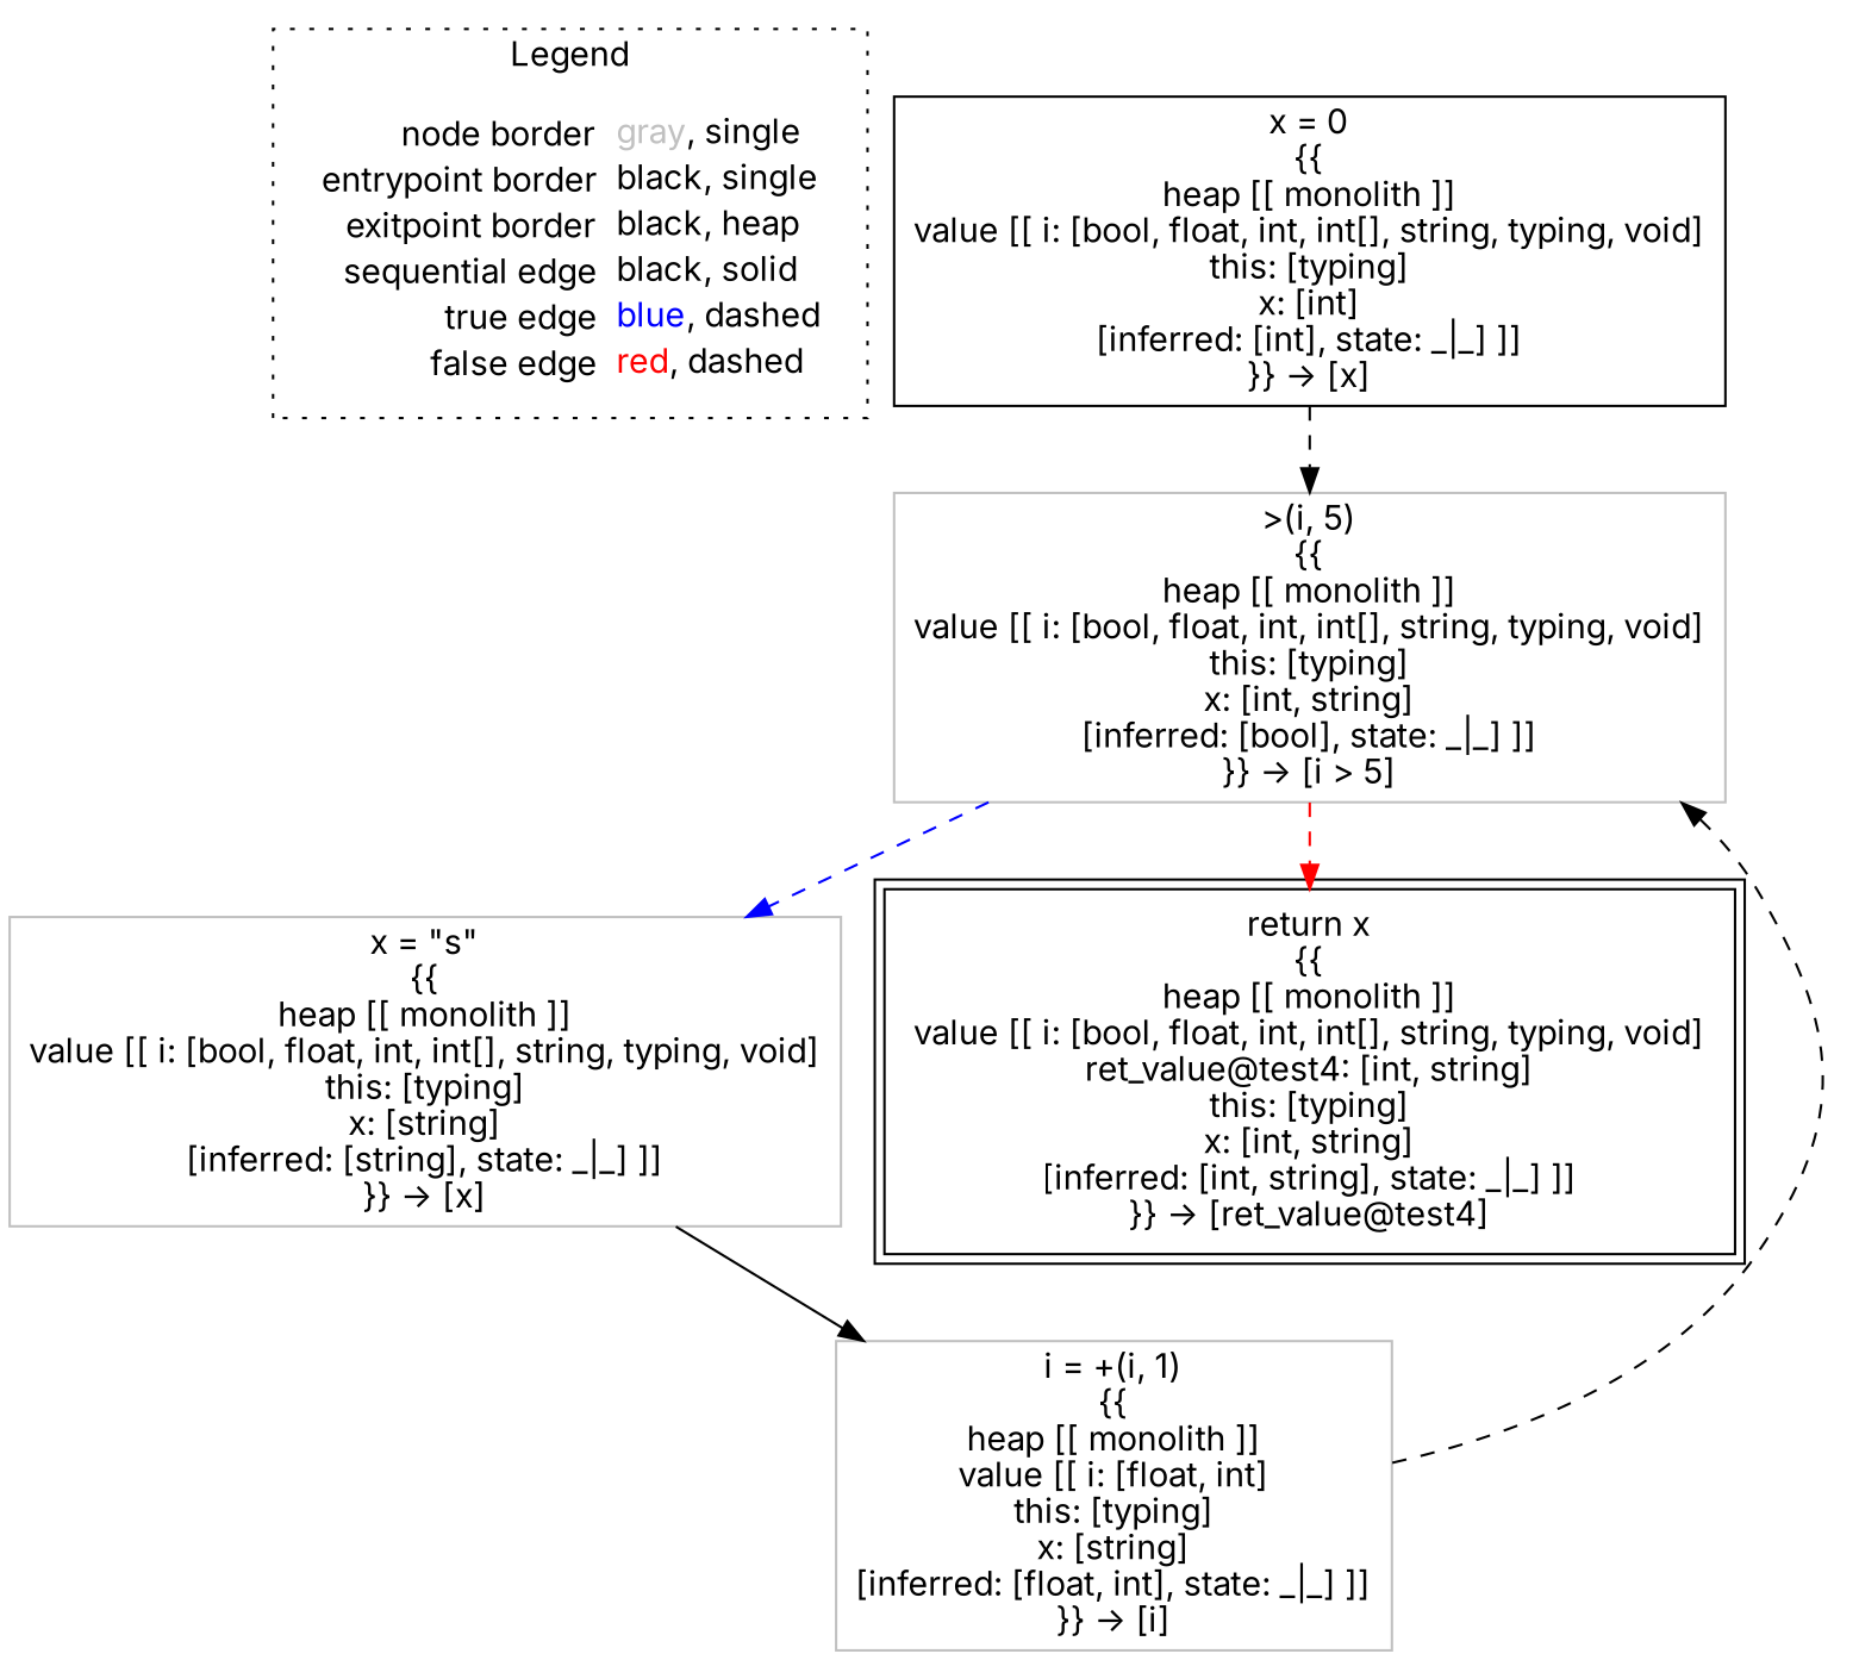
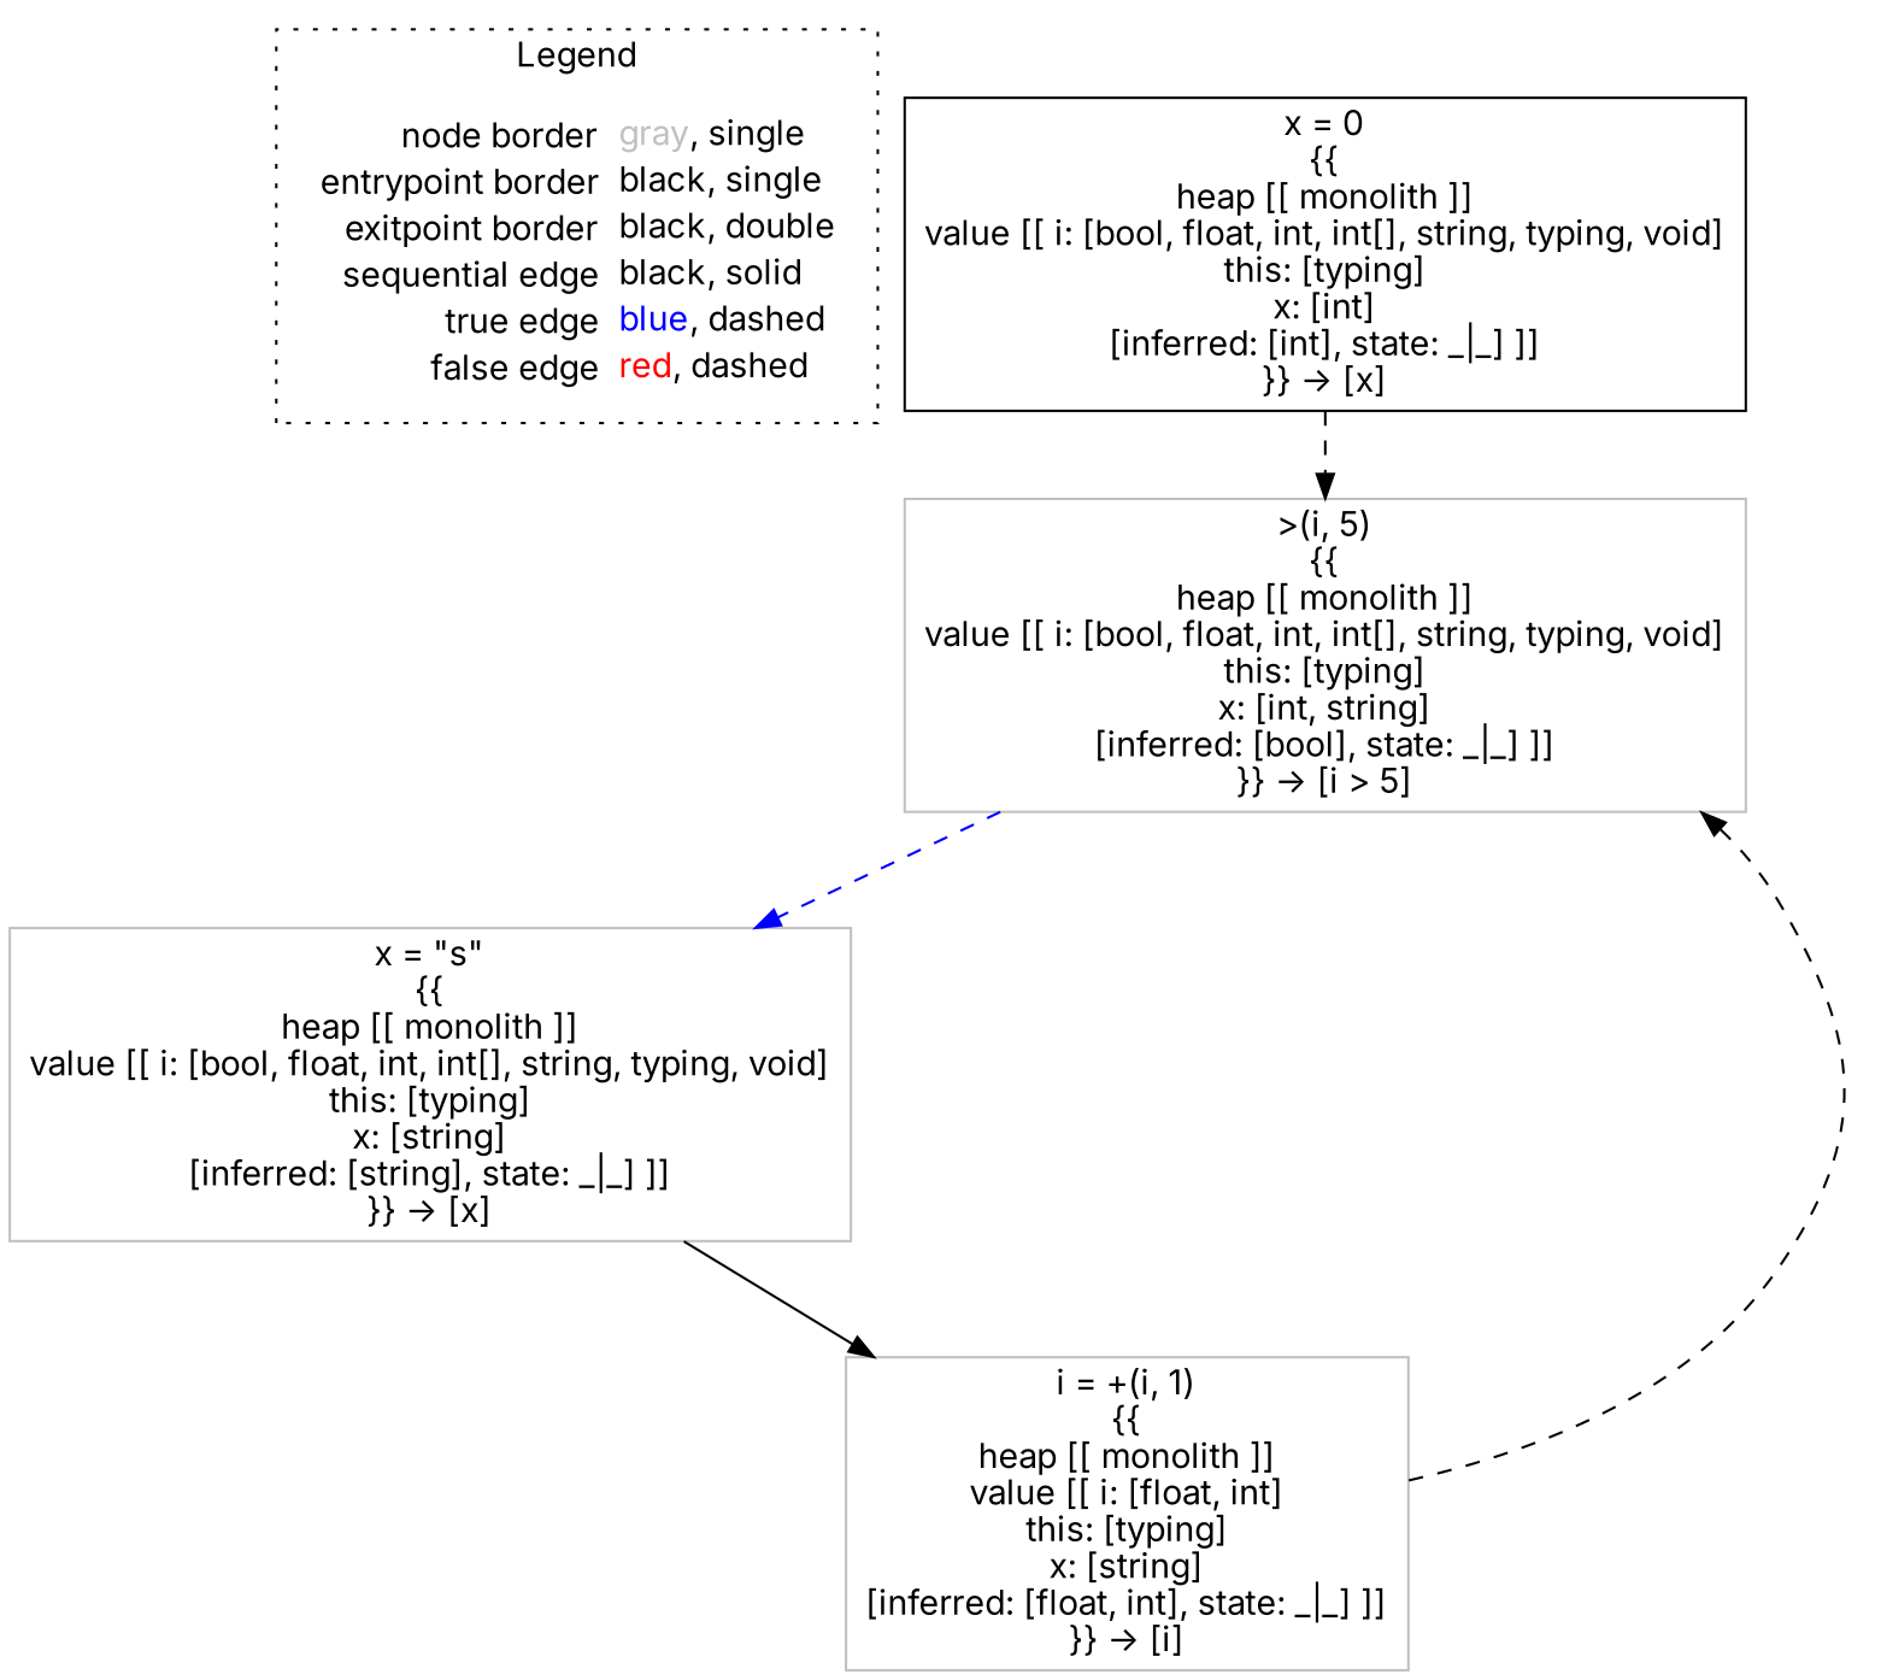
  digraph {
    fontname=Inter
    node [fontname=Inter shape=rect color=gray]
    edge [color=black fontname=Inter style=dashed]
-   n1 [label=<<table border="0" cellpadding="2" cellspacing="0" cellborder="0"><tr><td align="right">node border&nbsp;</td><td align="left"><font color="gray">gray</font>, single</td></tr><tr><td align="right">entrypoint border&nbsp;</td><td align="left"><font color="black">black</font>, single</td></tr><tr><td align="right">exitpoint border&nbsp;</td><td align="left"><font color="black">black</font>, heap</td></tr><tr><td align="right">sequential edge&nbsp;</td><td align="left"><font color="black">black</font>, solid</td></tr><tr><td align="right">true edge&nbsp;</td><td align="left"><font color="blue">blue</font>, dashed</td></tr><tr><td align="right">false edge&nbsp;</td><td align="left"><font color="red">red</font>, dashed</td></tr></table>> shape=plaintext color=""]
+   n1 [label=<<table border="0" cellpadding="2" cellspacing="0" cellborder="0"><tr><td align="right">node border&nbsp;</td><td align="left"><font color="gray">gray</font>, single</td></tr><tr><td align="right">entrypoint border&nbsp;</td><td align="left"><font color="black">black</font>, single</td></tr><tr><td align="right">exitpoint border&nbsp;</td><td align="left"><font color="black">black</font>, double</td></tr><tr><td align="right">sequential edge&nbsp;</td><td align="left"><font color="black">black</font>, solid</td></tr><tr><td align="right">true edge&nbsp;</td><td align="left"><font color="blue">blue</font>, dashed</td></tr><tr><td align="right">false edge&nbsp;</td><td align="left"><font color="red">red</font>, dashed</td></tr></table>> shape=plaintext color=""]
    n2 [color=black label=<x = 0<BR/>{{<BR/>heap [[ monolith ]]<BR/>value [[ i: [bool, float, int, int[], string, typing, void]<BR/>this: [typing]<BR/>x: [int]<BR/>[inferred: [int], state: _|_] ]]<BR/>}} -&gt; [x]>]
    n3 [label=<&gt;(i, 5)<BR/>{{<BR/>heap [[ monolith ]]<BR/>value [[ i: [bool, float, int, int[], string, typing, void]<BR/>this: [typing]<BR/>x: [int, string]<BR/>[inferred: [bool], state: _|_] ]]<BR/>}} -&gt; [i &gt; 5]>]
    n4 [label=<x = &quot;s&quot;<BR/>{{<BR/>heap [[ monolith ]]<BR/>value [[ i: [bool, float, int, int[], string, typing, void]<BR/>this: [typing]<BR/>x: [string]<BR/>[inferred: [string], state: _|_] ]]<BR/>}} -&gt; [x]>]
-   n5 [color=black label=<return x<BR/>{{<BR/>heap [[ monolith ]]<BR/>value [[ i: [bool, float, int, int[], string, typing, void]<BR/>ret_value@test4: [int, string]<BR/>this: [typing]<BR/>x: [int, string]<BR/>[inferred: [int, string], state: _|_] ]]<BR/>}} -&gt; [ret_value@test4]> peripheries=2]
    n6 [label=<i = +(i, 1)<BR/>{{<BR/>heap [[ monolith ]]<BR/>value [[ i: [float, int]<BR/>this: [typing]<BR/>x: [string]<BR/>[inferred: [float, int], state: _|_] ]]<BR/>}} -&gt; [i]>]
    subgraph cluster_1 {
      label=Legend
      style=dotted
      n1
    }
    n2 -> n3
    n3 -> n4 [color=blue]
-   n3 -> n5 [color=red]
    n4 -> n6 [style=""]
    n6 -> n3
  }
